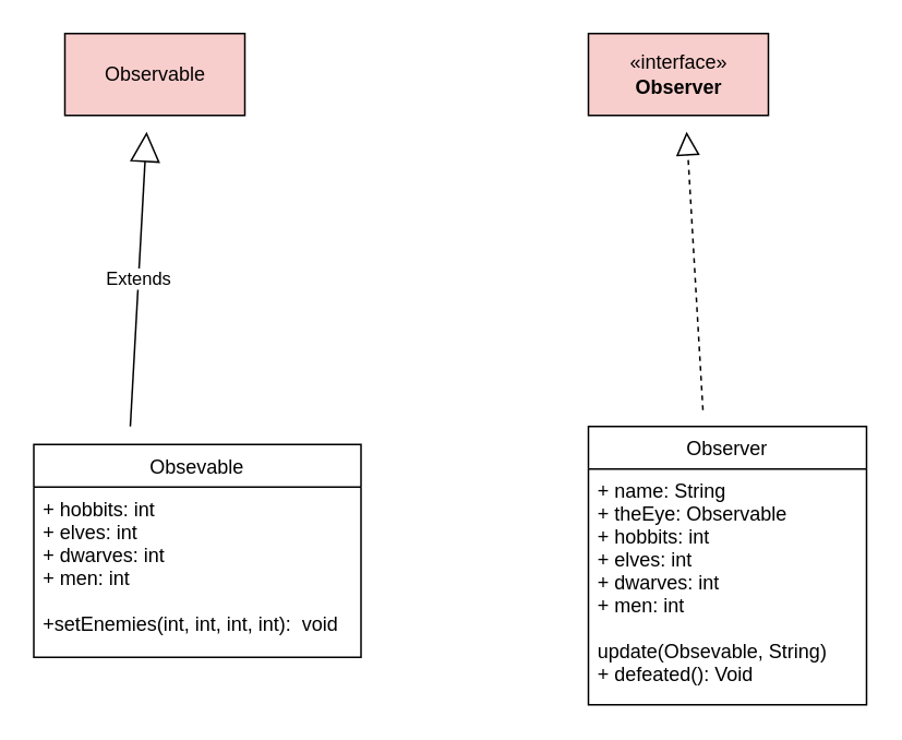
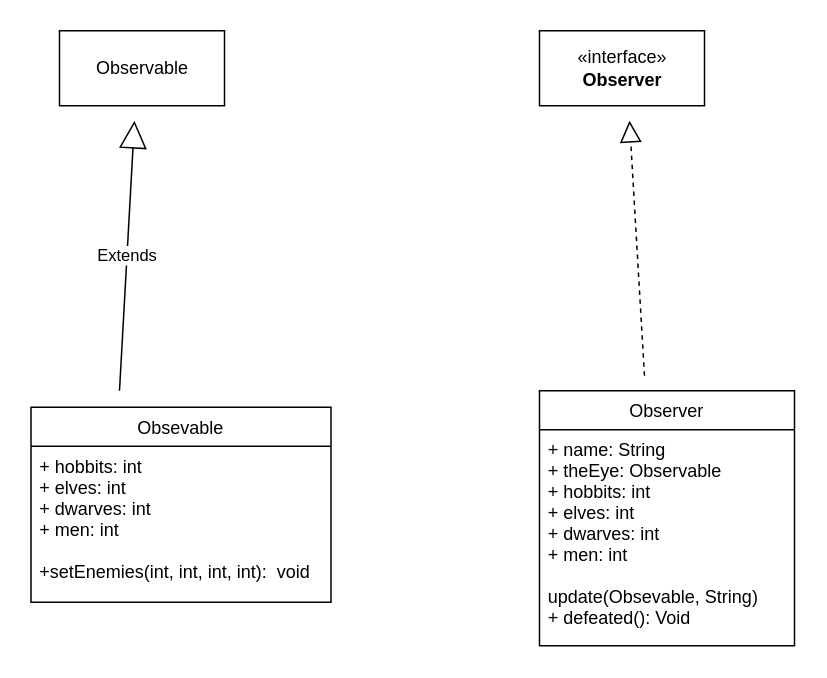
  <mxCell id="0" />
  <mxCell id="1" parent="0" />
- <mxCell id="2" value="Observable" style="html=1;fillColor=#f8cecc;" vertex="1" parent="1"><mxGeometry x="39" y="20" width="110" height="50" as="geometry" /></mxCell>
- <mxCell id="3" value="«interface»&lt;br&gt;&lt;b&gt;Observer&lt;/b&gt;" style="html=1;fillColor=#f8cecc;" vertex="1" parent="1"><mxGeometry x="359" y="20" width="110" height="50" as="geometry" /></mxCell>
+ <mxCell id="2" value="Observable" style="html=1;" vertex="1" parent="1"><mxGeometry x="39" y="20" width="110" height="50" as="geometry" /></mxCell>
+ <mxCell id="3" value="«interface»&lt;br&gt;&lt;b&gt;Observer&lt;/b&gt;" style="html=1;" vertex="1" parent="1"><mxGeometry x="359" y="20" width="110" height="50" as="geometry" /></mxCell>
  <mxCell id="4" value="Observer" style="swimlane;fontStyle=0;childLayout=stackLayout;horizontal=1;startSize=26;fillColor=none;horizontalStack=0;resizeParent=1;resizeParentMax=0;resizeLast=0;collapsible=1;marginBottom=0;" vertex="1" parent="1"><mxGeometry x="359" y="260" width="170" height="170" as="geometry" /></mxCell>
  <mxCell id="5" value="+ name: String&#10;+ theEye: Observable&#10;+ hobbits: int&#10;+ elves: int&#10;+ dwarves: int&#10;+ men: int&#10;&#10;update(Obsevable, String)&#10;+ defeated(): Void" style="text;strokeColor=none;fillColor=none;align=left;verticalAlign=top;spacingLeft=4;spacingRight=4;overflow=hidden;rotatable=0;points=[[0,0.5],[1,0.5]];portConstraint=eastwest;" vertex="1" parent="4"><mxGeometry y="26" width="170" height="144" as="geometry" /></mxCell>
  <mxCell id="6" value="" style="endArrow=none;dashed=1;html=1;" edge="1" parent="1"><mxGeometry width="50" height="50" relative="1" as="geometry"><mxPoint x="419" y="80" as="sourcePoint" /><mxPoint x="419" y="80" as="targetPoint" /><Array as="points" /></mxGeometry></mxCell>
  <mxCell id="7" value="" style="endArrow=block;dashed=1;endFill=0;endSize=12;html=1;" edge="1" parent="1"><mxGeometry width="160" relative="1" as="geometry"><mxPoint x="429" y="250" as="sourcePoint" /><mxPoint x="419" y="80" as="targetPoint" /></mxGeometry></mxCell>
  <mxCell id="8" value="Obsevable" style="swimlane;fontStyle=0;childLayout=stackLayout;horizontal=1;startSize=26;fillColor=none;horizontalStack=0;resizeParent=1;resizeParentMax=0;resizeLast=0;collapsible=1;marginBottom=0;" vertex="1" parent="1"><mxGeometry x="20" y="271" width="200" height="130" as="geometry" /></mxCell>
  <mxCell id="9" value="+ hobbits: int&#10;+ elves: int&#10;+ dwarves: int&#10;+ men: int&#10;&#10;+setEnemies(int, int, int, int):  void" style="text;strokeColor=none;fillColor=none;align=left;verticalAlign=top;spacingLeft=4;spacingRight=4;overflow=hidden;rotatable=0;points=[[0,0.5],[1,0.5]];portConstraint=eastwest;" vertex="1" parent="8"><mxGeometry y="26" width="200" height="104" as="geometry" /></mxCell>
  <mxCell id="10" value="Extends" style="endArrow=block;endSize=16;endFill=0;html=1;" edge="1" parent="1"><mxGeometry width="160" relative="1" as="geometry"><mxPoint x="79" y="260" as="sourcePoint" /><mxPoint x="89" y="80" as="targetPoint" /></mxGeometry></mxCell>
